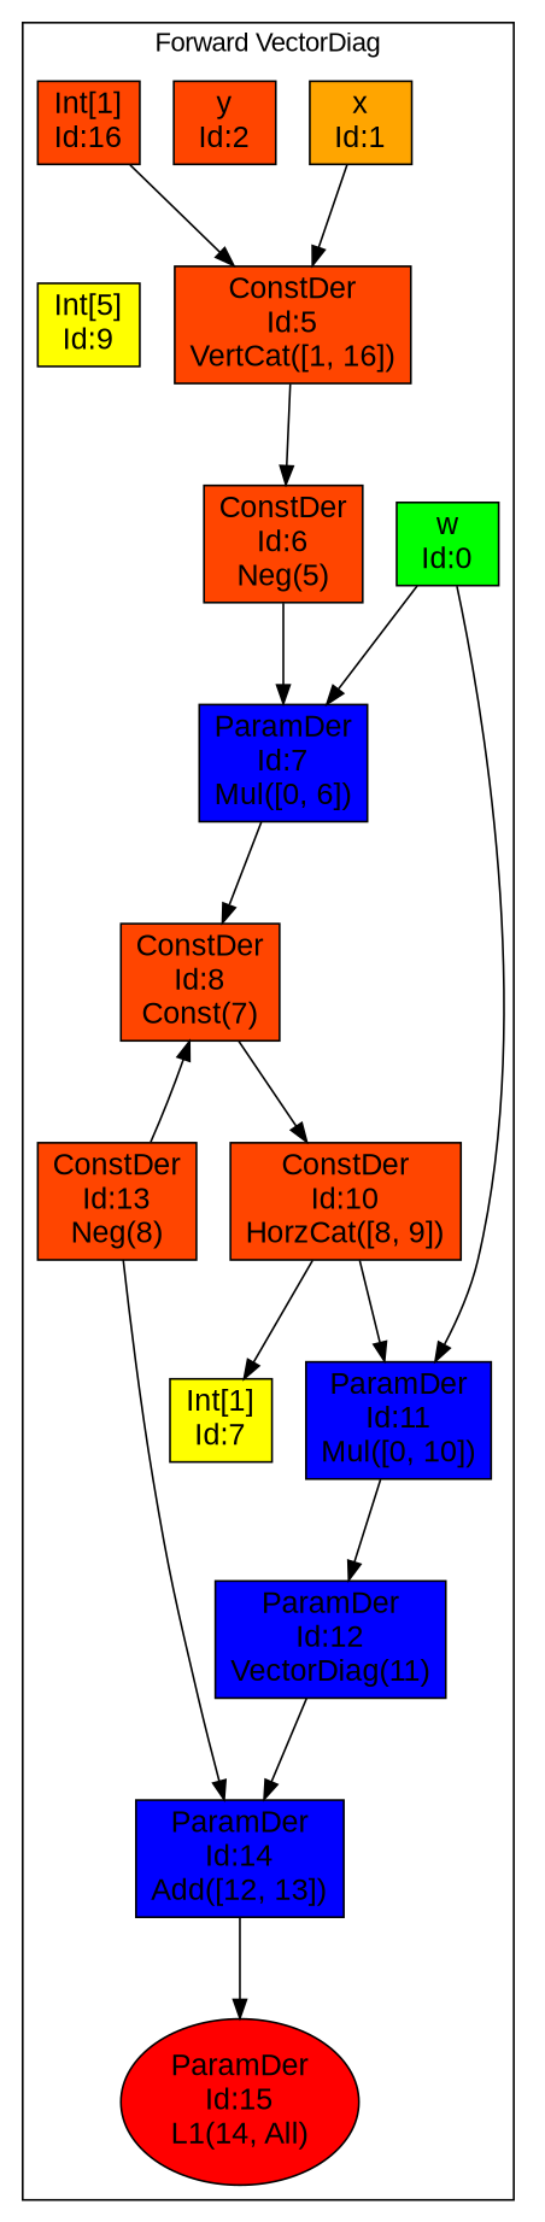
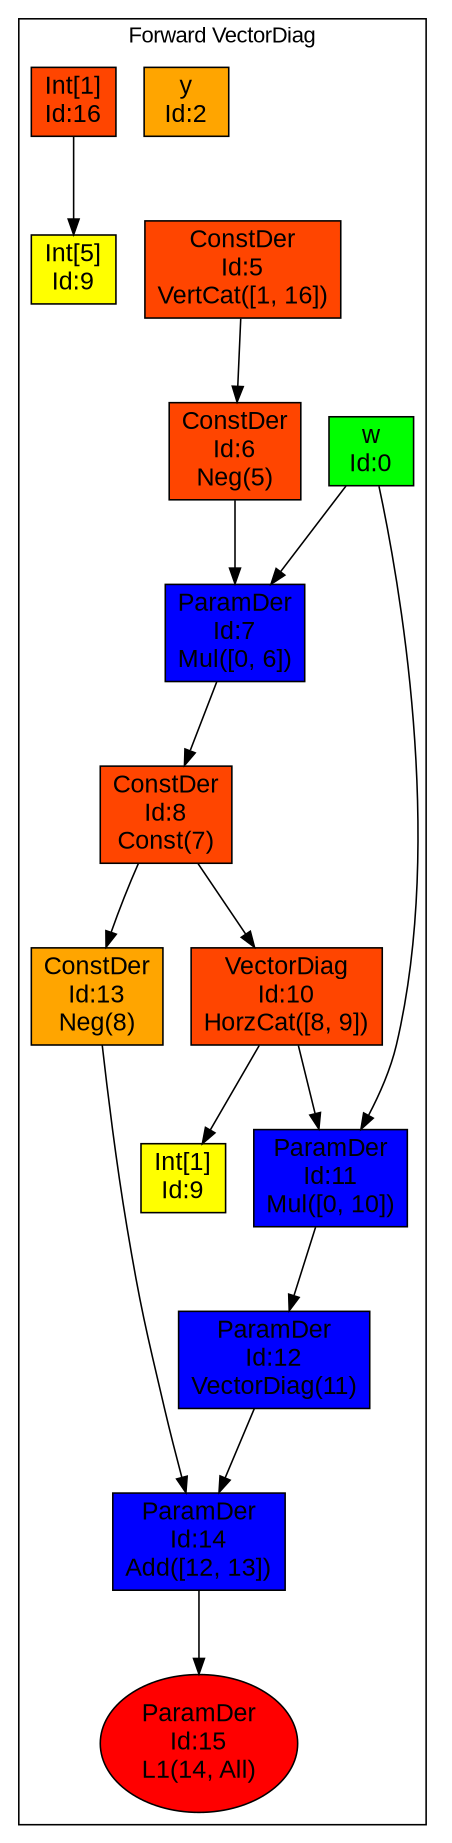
  digraph {
    fontname="Liberation Sans"
    ranksep=.75
    node [fillcolor=orangered fontname="Liberation Sans" fontsize=16 shape=rectangle style=filled]
    edge [fontname="Liberation Sans"]
    n1 [fillcolor=green label="w\nId:0\n"]
-   n2 [fillcolor=orange label="x\nId:1\n"]
-   n3 [label="y\nId:2\n"]
+   n3 [fillcolor=orange label="y\nId:2\n"]
    n4 [fillcolor=yellow label="Int[5]\nId:9\n"]
    n5 [label="ConstDer\nId:5\nVertCat([1, 16])"]
    n6 [label="ConstDer\nId:6\nNeg(5)"]
    n7 [fillcolor=blue label="ParamDer\nId:7\nMul([0, 6])"]
    n8 [label="ConstDer\nId:8\nConst(7)"]
-   n9 [fillcolor=yellow label="Int[1]\nId:7\n"]
-   n10 [label="ConstDer\nId:10\nHorzCat([8, 9])"]
+   n9 [fillcolor=yellow label="Int[1]\nId:9\n"]
+   n10 [label="VectorDiag\nId:10\nHorzCat([8, 9])"]
    n11 [fillcolor=blue label="ParamDer\nId:11\nMul([0, 10])"]
    n12 [fillcolor=blue label="ParamDer\nId:12\nVectorDiag(11)"]
-   n13 [label="ConstDer\nId:13\nNeg(8)"]
+   n13 [fillcolor=orange label="ConstDer\nId:13\nNeg(8)"]
    n14 [fillcolor=blue label="ParamDer\nId:14\nAdd([12, 13])"]
    n15 [fillcolor=red label="ParamDer\nId:15\nL1(14, All)" shape=ellipse]
    n16 [label="Int[1]\nId:16\n"]
    subgraph cluster_1 {
      label="Forward VectorDiag"
      n1
-     n2
      n3
      n4
      n5
      n6
      n7
      n8
      n9
      n10
      n11
      n12
      n13
      n14
      n15
      n16
    }
    subgraph cluster_2 {
      label="Gradient Calculations"
    }
    subgraph cluster_3 {
      label="Hessian Calculations"
    }
    n1 -> n7
    n1 -> n11
-   n2 -> n5
    n5 -> n6
    n6 -> n7
    n7 -> n8
    n8 -> n10
-   n13 -> n8
+   n8 -> n13
    n10 -> n9
    n10 -> n11
    n11 -> n12
    n12 -> n14
    n13 -> n14
    n14 -> n15
-   n16 -> n5
+   n16 -> n4
  }
